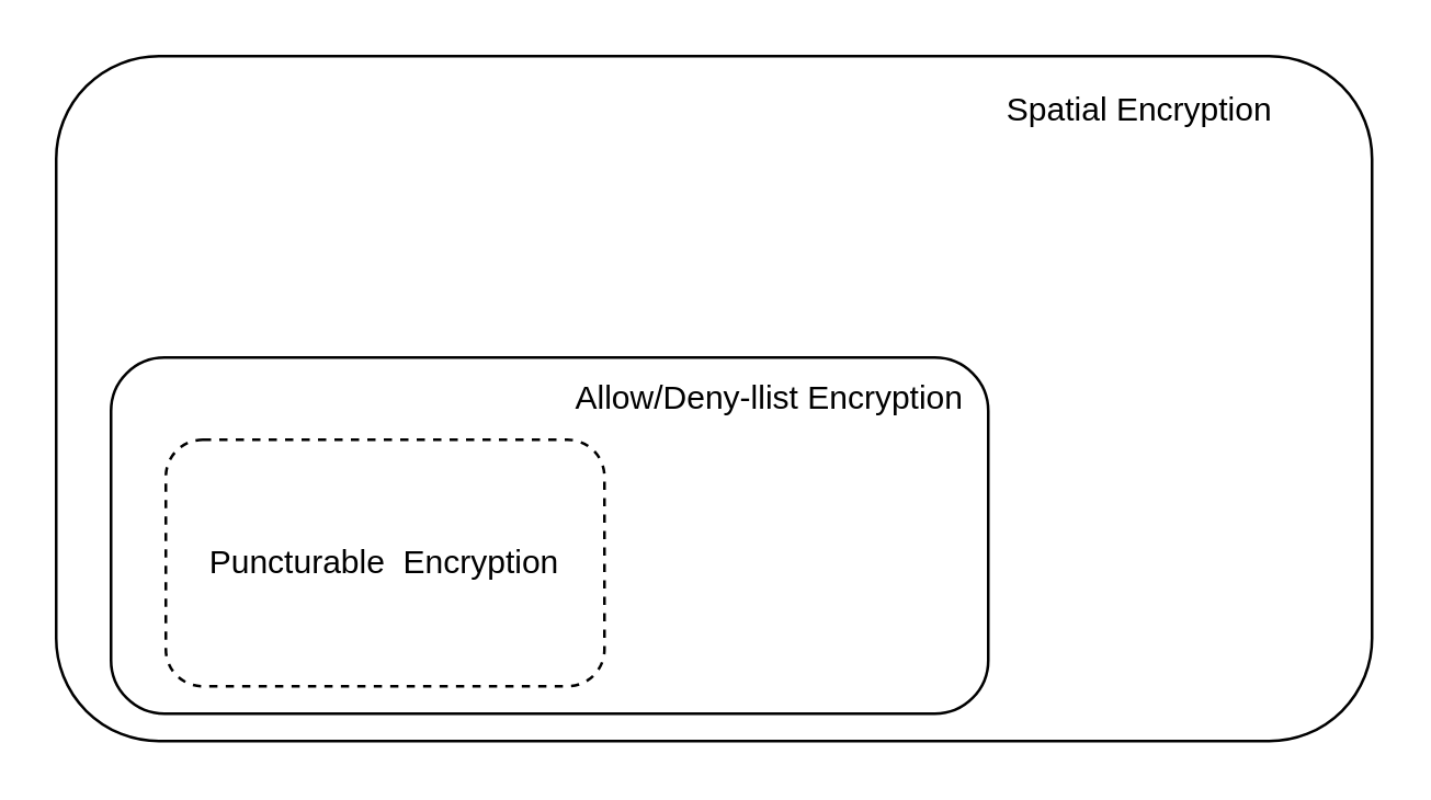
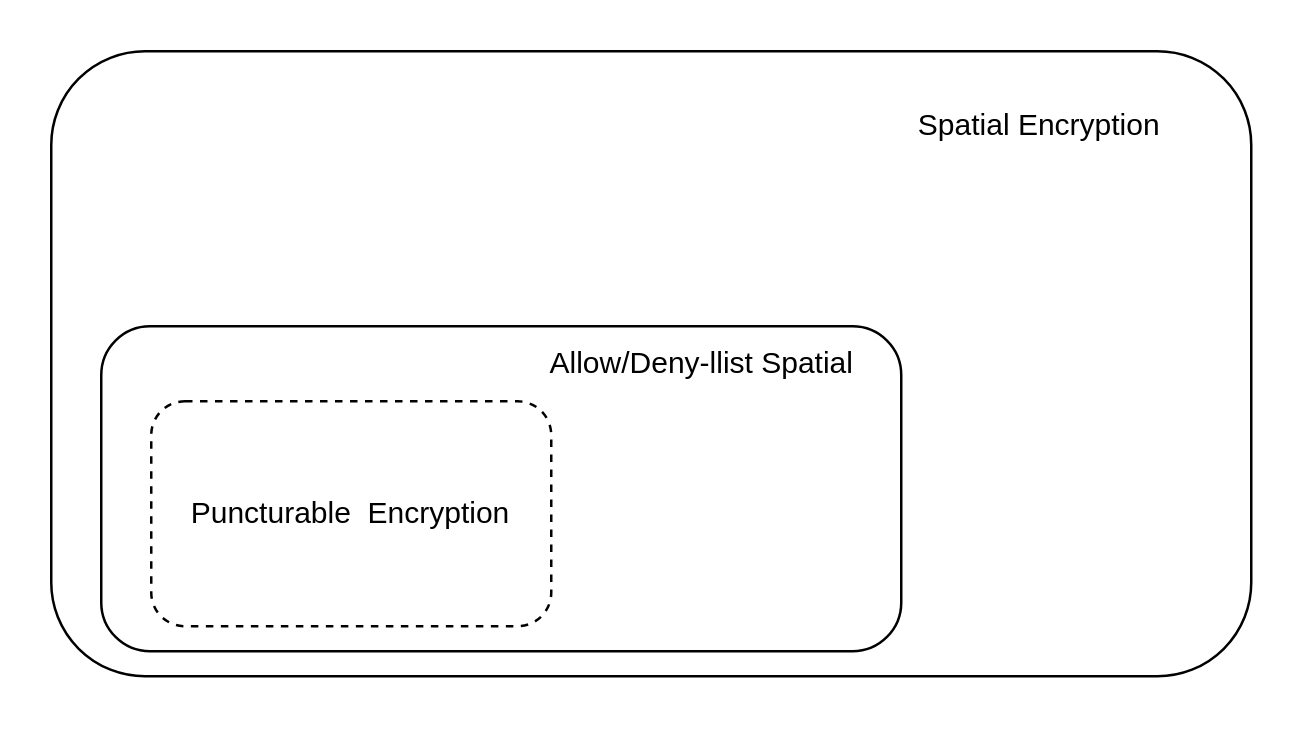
  <mxCell id="0" />
  <mxCell id="1" parent="0" />
  <mxCell id="2" value="" style="rounded=1;whiteSpace=wrap;html=1;" vertex="1" parent="1"><mxGeometry x="20" y="20" width="480" height="250" as="geometry" /></mxCell>
- <mxCell id="3" value="&lt;span&gt;Spatial Encryption&lt;/span&gt;" style="text;html=1;align=center;verticalAlign=middle;resizable=0;points=[];autosize=1;strokeColor=none;fillColor=none;" vertex="1" parent="1"><mxGeometry x="360" y="30" width="110" height="20" as="geometry" /></mxCell>
+ <mxCell id="3" value="&lt;span&gt;Spatial Encryption&lt;/span&gt;" style="text;html=1;align=center;verticalAlign=middle;resizable=0;points=[];autosize=1;strokeColor=none;fillColor=none;" vertex="1" parent="1"><mxGeometry x="360" y="40" width="110" height="20" as="geometry" /></mxCell>
  <mxCell id="4" value="" style="rounded=1;whiteSpace=wrap;html=1;" vertex="1" parent="1"><mxGeometry x="40" y="130" width="320" height="130" as="geometry" /></mxCell>
- <mxCell id="5" value="Allow/Deny-llist Encryption" style="text;html=1;align=center;verticalAlign=middle;resizable=0;points=[];autosize=1;strokeColor=none;fillColor=none;" vertex="1" parent="1"><mxGeometry x="200" y="135" width="160" height="20" as="geometry" /></mxCell>
+ <mxCell id="5" value="Allow/Deny-llist Spatial" style="text;html=1;align=center;verticalAlign=middle;resizable=0;points=[];autosize=1;strokeColor=none;fillColor=none;" vertex="1" parent="1"><mxGeometry x="200" y="135" width="160" height="20" as="geometry" /></mxCell>
  <mxCell id="6" value="Puncturable &amp;nbsp;Encryption&lt;br&gt;" style="rounded=1;whiteSpace=wrap;html=1;dashed=1;" vertex="1" parent="1"><mxGeometry x="60" y="160" width="160" height="90" as="geometry" /></mxCell>
